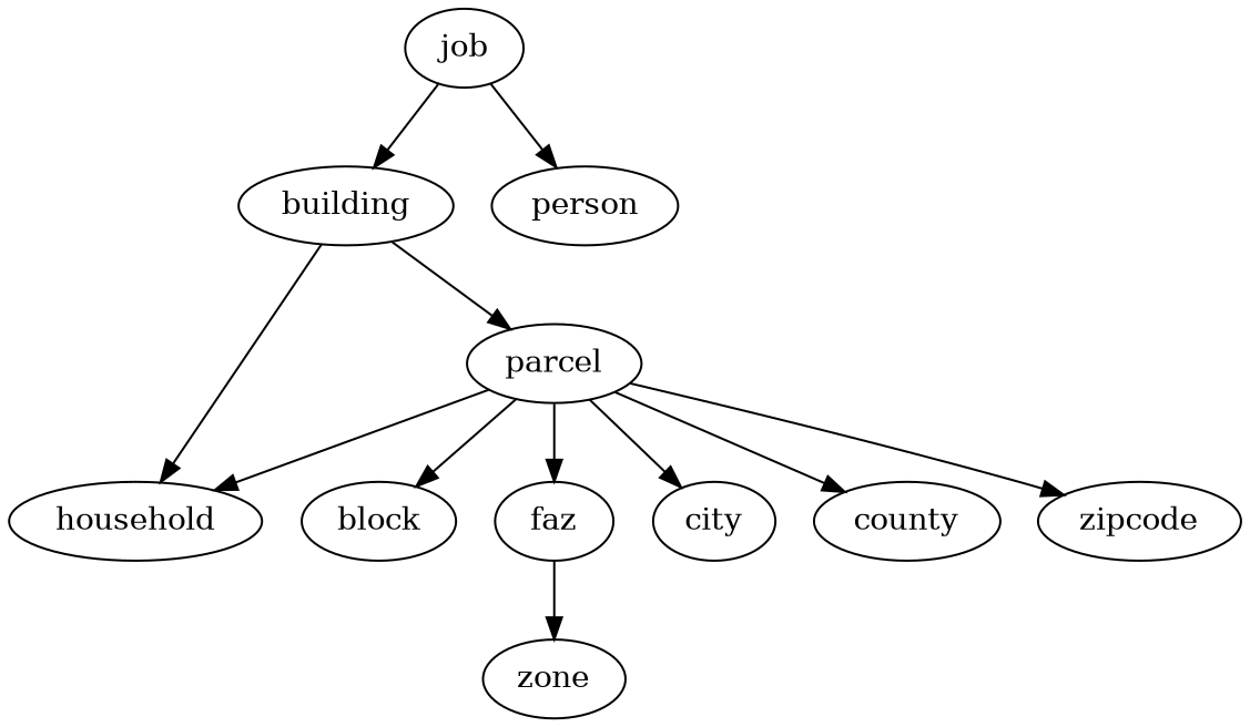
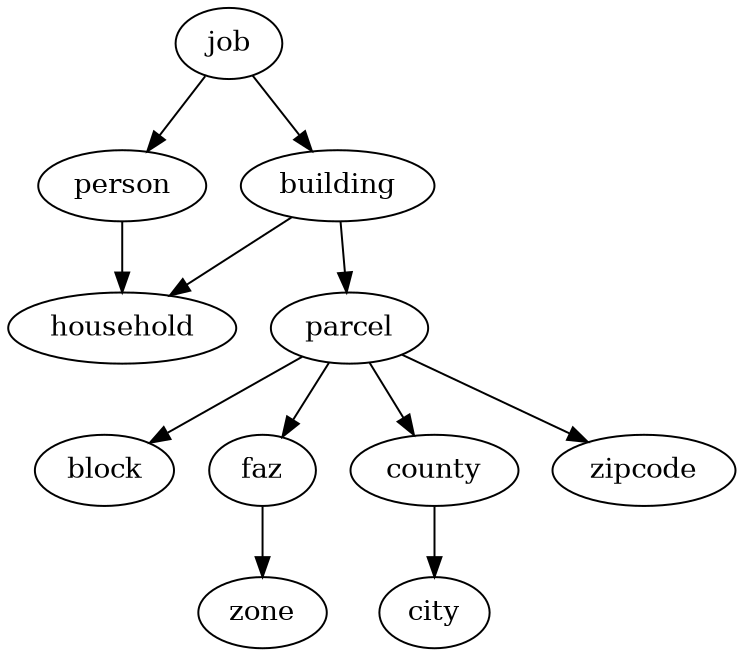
  digraph {
    building
    household
    parcel
    block
    faz
    city
    county
    zipcode
    person
    job
    zone
    building -> household
    building -> parcel
    parcel -> block
    parcel -> faz
-   parcel -> city
+   county -> city
    parcel -> county
    parcel -> zipcode
    faz -> zone
-   parcel -> household
+   person -> household
    job -> building
    job -> person
  }
